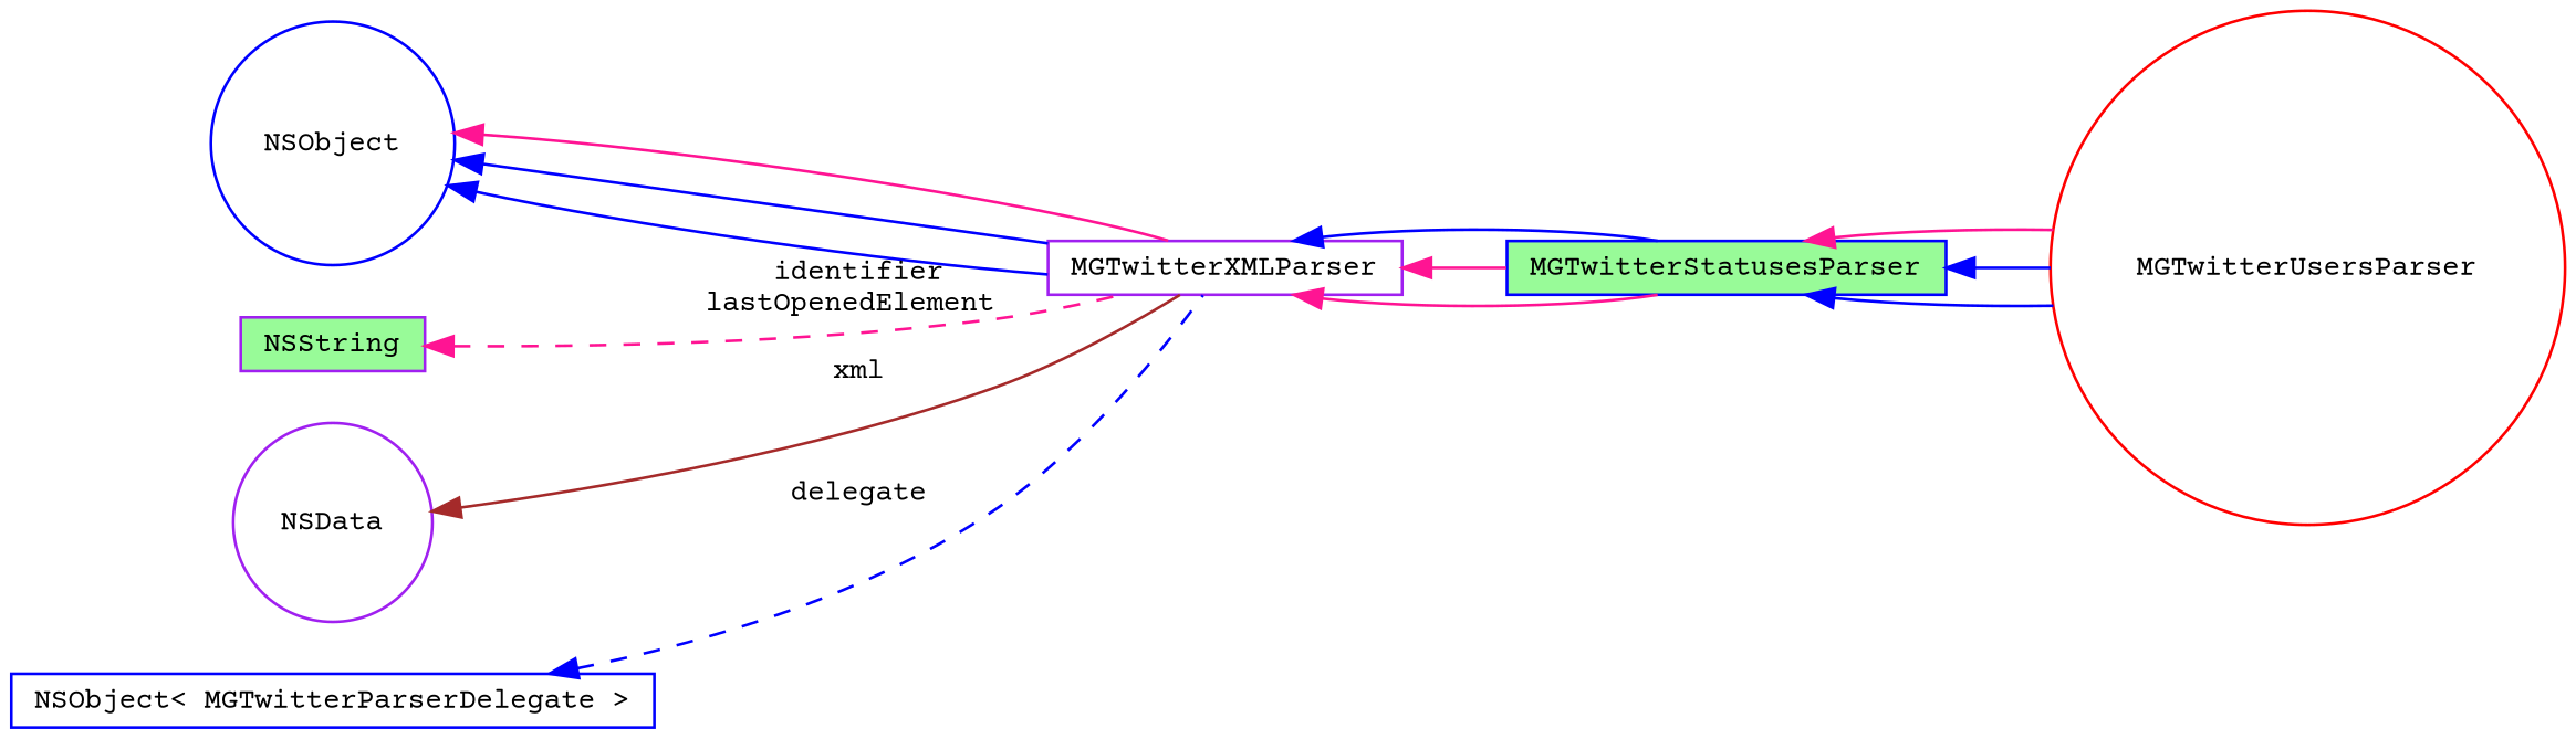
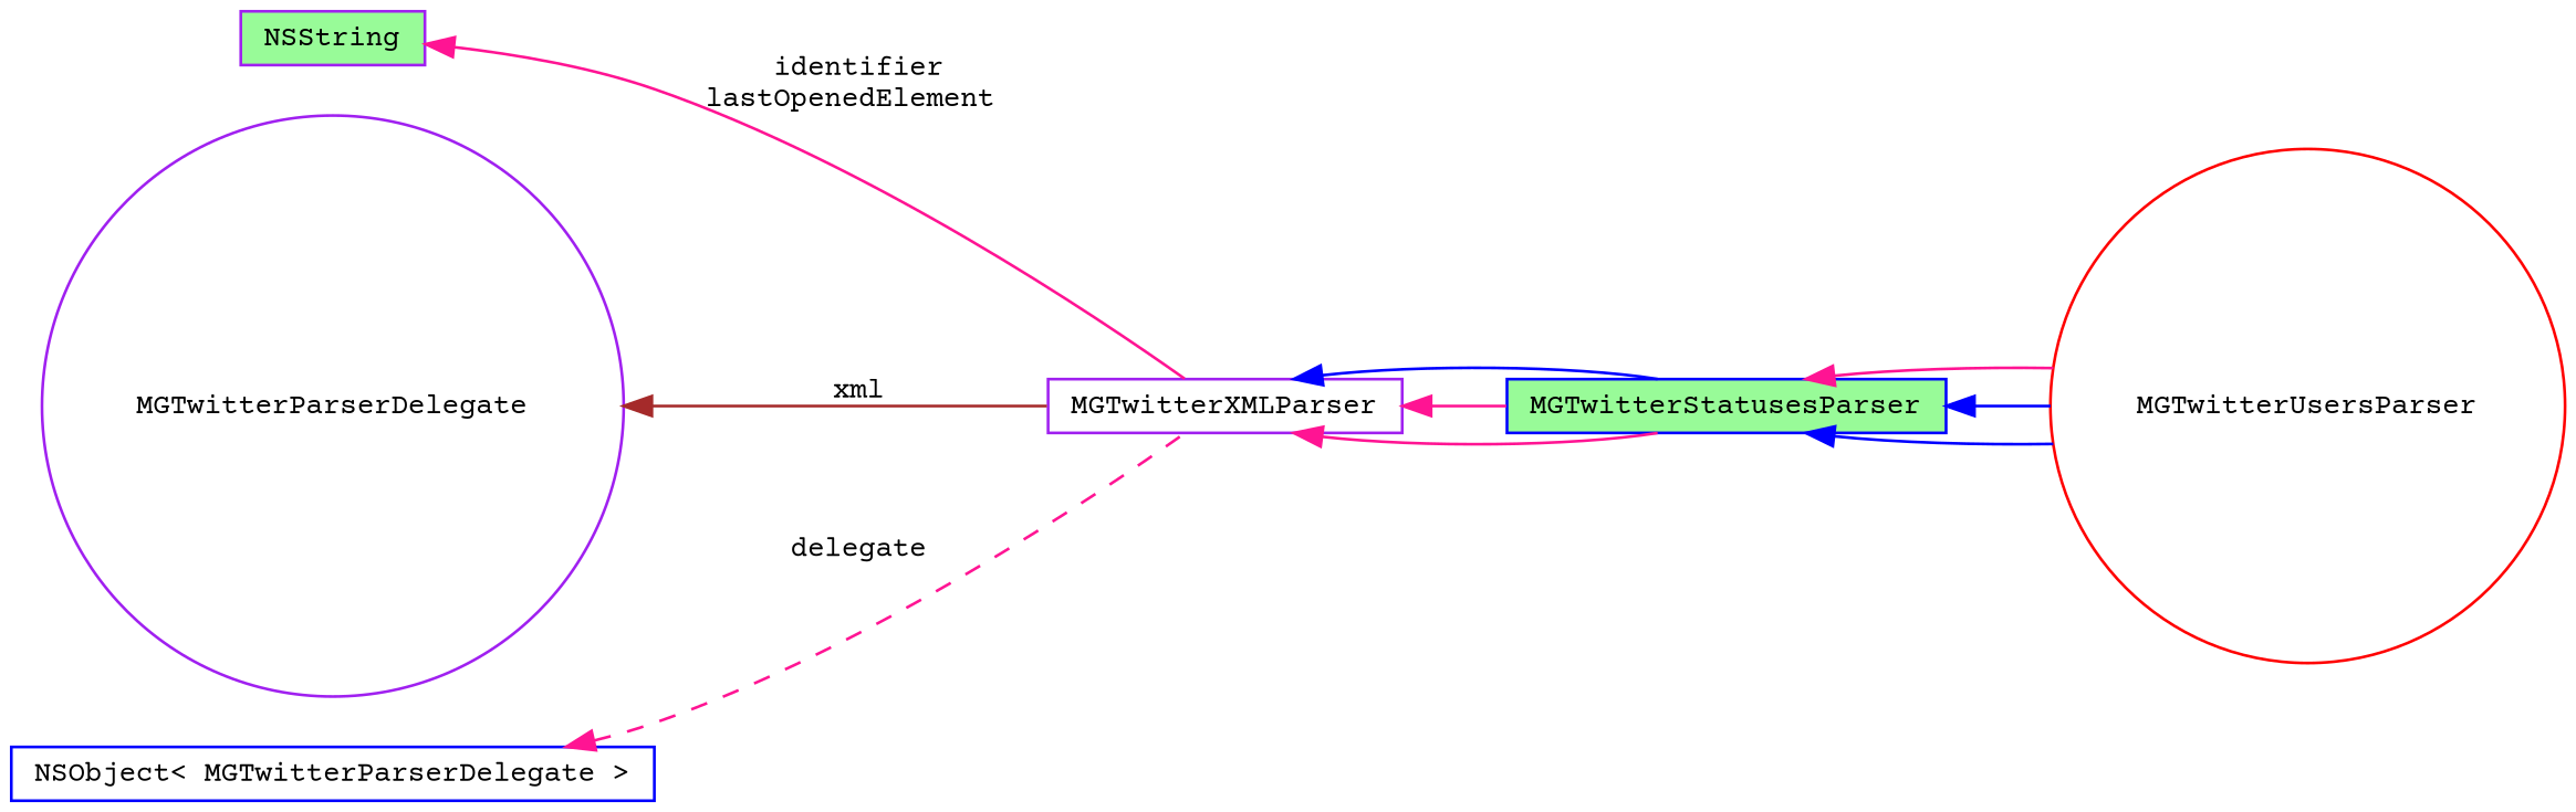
  digraph {
    fontname="Courier Prime"
    rankdir=LR
    node [color=blue fillcolor=white fontname="Courier Prime" fontsize=10 shape=box style=filled]
    edge [color=deeppink dir=back fontname="Courier Prime" fontsize=10 labelfontname=Helvetica labelfontsize=10 style=solid]
    n1 [color=red fontcolor=black height=0.2 label=MGTwitterUsersParser shape=circle width=0.4]
    n2 [fillcolor=palegreen height=0.2 label=MGTwitterStatusesParser width=0.4]
    n3 [color=purple height=0.2 label=MGTwitterXMLParser width=0.4]
-   n4 [height=0.2 label=NSObject shape=circle width=0.4]
    n5 [color=purple fillcolor=palegreen height=0.2 label=NSString width=0.4]
-   n6 [color=purple height=0.2 label=NSData shape=circle width=0.4]
+   n6 [color=purple height=0.2 label=MGTwitterParserDelegate shape=circle width=0.4]
    n7 [height=0.2 label="NSObject\< MGTwitterParserDelegate \>" width=0.4]
    n2 -> n1 [color=blue]
    n2 -> n1 [color=blue]
    n2 -> n1
    n3 -> n2
    n3 -> n2
    n3 -> n2 [color=blue]
-   n4 -> n3 [color=blue]
-   n4 -> n3 [color=blue]
-   n4 -> n3
-   n5 -> n3 [label=" identifier\nlastOpenedElement" style=dashed]
+   n5 -> n3 [label=" identifier\nlastOpenedElement"]
    n6 -> n3 [color=brown label=" xml"]
-   n7 -> n3 [color=blue label=" delegate" style=dashed]
+   n7 -> n3 [label=" delegate" style=dashed]
  }
